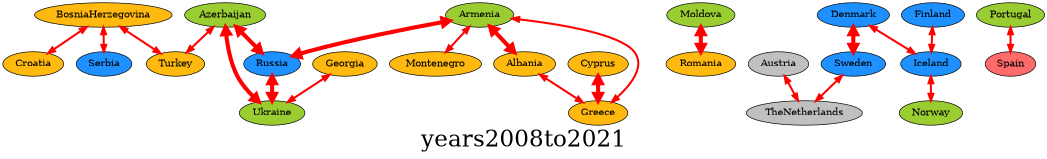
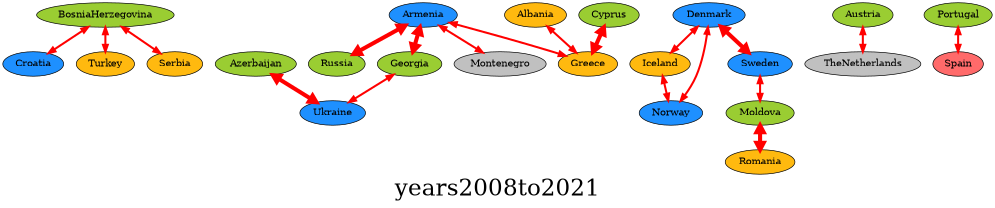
  digraph {
    fontsize=34
    label=years2008to2021
    node [fillcolor=darkgoldenrod1 style=filled]
    edge [color=red dir=both penwidth=3]
-   BosniaHerzegovina
-   Croatia
+   BosniaHerzegovina [fillcolor=olivedrab3]
+   Croatia [fillcolor=dodgerblue]
    Turkey
-   Serbia [fillcolor=dodgerblue]
+   Serbia
    Azerbaijan [fillcolor=olivedrab3]
-   Ukraine [fillcolor=olivedrab3]
-   Russia [fillcolor=dodgerblue]
-   Georgia
+   Ukraine [fillcolor=dodgerblue]
+   Russia [fillcolor=olivedrab3]
+   Georgia [fillcolor=olivedrab3]
    Moldova [fillcolor=olivedrab3]
    Romania
    Albania
    Greece
-   Armenia [fillcolor=olivedrab3]
-   Montenegro
-   Austria [fillcolor=gray]
+   Armenia [fillcolor=dodgerblue]
+   Montenegro [fillcolor=gray]
+   Austria [fillcolor=olivedrab3]
    TheNetherlands [fillcolor=gray]
-   Finland [fillcolor=dodgerblue]
-   Iceland [fillcolor=dodgerblue]
-   Norway [fillcolor=olivedrab3]
+   Iceland
+   Norway [fillcolor=dodgerblue]
    Sweden [fillcolor=dodgerblue]
    Portugal [fillcolor=olivedrab3]
    Spain [fillcolor=indianred1]
-   Cyprus
+   Cyprus [fillcolor=olivedrab3]
    Denmark [fillcolor=dodgerblue]
    BosniaHerzegovina -> Croatia
    BosniaHerzegovina -> Turkey
    BosniaHerzegovina -> Serbia
-   Azerbaijan -> Turkey
    Azerbaijan -> Ukraine [penwidth=6]
-   Azerbaijan -> Russia [penwidth=6]
-   Russia -> Ukraine [penwidth=6]
    Georgia -> Ukraine
    Moldova -> Romania [penwidth=6]
    Albania -> Greece
    Armenia -> Russia [penwidth=6]
-   Armenia -> Albania [penwidth=6]
+   Armenia -> Georgia [penwidth=6]
    Armenia -> Greece
    Armenia -> Montenegro
    Austria -> TheNetherlands
-   Finland -> Iceland
    Iceland -> Norway
-   Sweden -> TheNetherlands
+   Sweden -> Moldova
    Portugal -> Spain
    Cyprus -> Greece [penwidth=6]
    Denmark -> Iceland
+   Denmark -> Norway
    Denmark -> Sweden [penwidth=6]
  }
